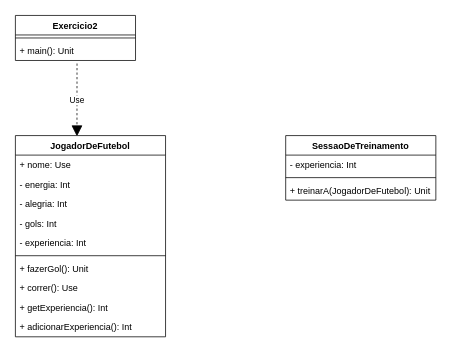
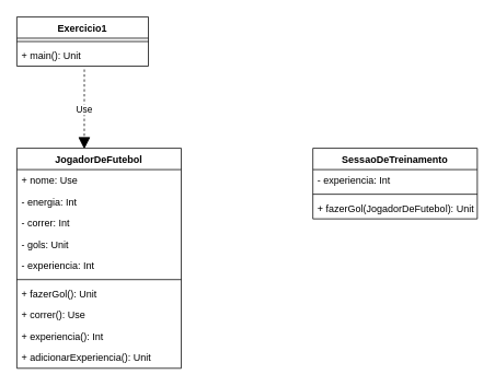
  <mxCell id="0" />
  <mxCell id="1" parent="0" />
  <mxCell id="2" value="Use" style="endArrow=block;endSize=12;dashed=1;html=1;exitX=0.513;exitY=1.154;exitDx=0;exitDy=0;entryX=0.41;entryY=0.004;entryDx=0;entryDy=0;entryPerimeter=0;exitPerimeter=0;" parent="1" source="16" target="3" edge="1"><mxGeometry width="160" relative="1" as="geometry"><mxPoint x="310" y="220" as="sourcePoint" /><mxPoint x="210" y="90" as="targetPoint" /></mxGeometry></mxCell>
  <mxCell id="3" value="JogadorDeFutebol" style="swimlane;fontStyle=1;align=center;verticalAlign=top;childLayout=stackLayout;horizontal=1;startSize=26;horizontalStack=0;resizeParent=1;resizeParentMax=0;resizeLast=0;collapsible=1;marginBottom=0;" parent="1" vertex="1"><mxGeometry x="20" y="180" width="200" height="268" as="geometry" /></mxCell>
  <mxCell id="4" value="+ nome: Use" style="text;strokeColor=none;fillColor=none;align=left;verticalAlign=top;spacingLeft=4;spacingRight=4;overflow=hidden;rotatable=0;points=[[0,0.5],[1,0.5]];portConstraint=eastwest;" parent="3" vertex="1"><mxGeometry y="26" width="200" height="26" as="geometry" /></mxCell>
  <mxCell id="5" value="- energia: Int" style="text;strokeColor=none;fillColor=none;align=left;verticalAlign=top;spacingLeft=4;spacingRight=4;overflow=hidden;rotatable=0;points=[[0,0.5],[1,0.5]];portConstraint=eastwest;" parent="3" vertex="1"><mxGeometry y="52" width="200" height="26" as="geometry" /></mxCell>
- <mxCell id="6" value="- alegria: Int" style="text;strokeColor=none;fillColor=none;align=left;verticalAlign=top;spacingLeft=4;spacingRight=4;overflow=hidden;rotatable=0;points=[[0,0.5],[1,0.5]];portConstraint=eastwest;" parent="3" vertex="1"><mxGeometry y="78" width="200" height="26" as="geometry" /></mxCell>
- <mxCell id="7" value="- gols: Int" style="text;strokeColor=none;fillColor=none;align=left;verticalAlign=top;spacingLeft=4;spacingRight=4;overflow=hidden;rotatable=0;points=[[0,0.5],[1,0.5]];portConstraint=eastwest;" parent="3" vertex="1"><mxGeometry y="104" width="200" height="26" as="geometry" /></mxCell>
+ <mxCell id="6" value="- correr: Int" style="text;strokeColor=none;fillColor=none;align=left;verticalAlign=top;spacingLeft=4;spacingRight=4;overflow=hidden;rotatable=0;points=[[0,0.5],[1,0.5]];portConstraint=eastwest;" parent="3" vertex="1"><mxGeometry y="78" width="200" height="26" as="geometry" /></mxCell>
+ <mxCell id="7" value="- gols: Unit" style="text;strokeColor=none;fillColor=none;align=left;verticalAlign=top;spacingLeft=4;spacingRight=4;overflow=hidden;rotatable=0;points=[[0,0.5],[1,0.5]];portConstraint=eastwest;" parent="3" vertex="1"><mxGeometry y="104" width="200" height="26" as="geometry" /></mxCell>
  <mxCell id="8" value="- experiencia: Int" style="text;strokeColor=none;fillColor=none;align=left;verticalAlign=top;spacingLeft=4;spacingRight=4;overflow=hidden;rotatable=0;points=[[0,0.5],[1,0.5]];portConstraint=eastwest;" parent="3" vertex="1"><mxGeometry y="130" width="200" height="26" as="geometry" /></mxCell>
  <mxCell id="9" value="" style="line;strokeWidth=1;fillColor=none;align=left;verticalAlign=middle;spacingTop=-1;spacingLeft=3;spacingRight=3;rotatable=0;labelPosition=right;points=[];portConstraint=eastwest;" parent="3" vertex="1"><mxGeometry y="156" width="200" height="8" as="geometry" /></mxCell>
  <mxCell id="10" value="+ fazerGol(): Unit" style="text;strokeColor=none;fillColor=none;align=left;verticalAlign=top;spacingLeft=4;spacingRight=4;overflow=hidden;rotatable=0;points=[[0,0.5],[1,0.5]];portConstraint=eastwest;" parent="3" vertex="1"><mxGeometry y="164" width="200" height="26" as="geometry" /></mxCell>
  <mxCell id="11" value="+ correr(): Use" style="text;strokeColor=none;fillColor=none;align=left;verticalAlign=top;spacingLeft=4;spacingRight=4;overflow=hidden;rotatable=0;points=[[0,0.5],[1,0.5]];portConstraint=eastwest;" parent="3" vertex="1"><mxGeometry y="190" width="200" height="26" as="geometry" /></mxCell>
- <mxCell id="12" value="+ getExperiencia(): Int" style="text;strokeColor=none;fillColor=none;align=left;verticalAlign=top;spacingLeft=4;spacingRight=4;overflow=hidden;rotatable=0;points=[[0,0.5],[1,0.5]];portConstraint=eastwest;" parent="3" vertex="1"><mxGeometry y="216" width="200" height="26" as="geometry" /></mxCell>
- <mxCell id="13" value="+ adicionarExperiencia(): Int" style="text;strokeColor=none;fillColor=none;align=left;verticalAlign=top;spacingLeft=4;spacingRight=4;overflow=hidden;rotatable=0;points=[[0,0.5],[1,0.5]];portConstraint=eastwest;" parent="3" vertex="1"><mxGeometry y="242" width="200" height="26" as="geometry" /></mxCell>
- <mxCell id="14" value="Exercicio2" style="swimlane;fontStyle=1;align=center;verticalAlign=top;childLayout=stackLayout;horizontal=1;startSize=26;horizontalStack=0;resizeParent=1;resizeParentMax=0;resizeLast=0;collapsible=1;marginBottom=0;" parent="1" vertex="1"><mxGeometry x="20" y="20" width="160" height="60" as="geometry" /></mxCell>
+ <mxCell id="12" value="+ experiencia(): Int" style="text;strokeColor=none;fillColor=none;align=left;verticalAlign=top;spacingLeft=4;spacingRight=4;overflow=hidden;rotatable=0;points=[[0,0.5],[1,0.5]];portConstraint=eastwest;" parent="3" vertex="1"><mxGeometry y="216" width="200" height="26" as="geometry" /></mxCell>
+ <mxCell id="13" value="+ adicionarExperiencia(): Unit" style="text;strokeColor=none;fillColor=none;align=left;verticalAlign=top;spacingLeft=4;spacingRight=4;overflow=hidden;rotatable=0;points=[[0,0.5],[1,0.5]];portConstraint=eastwest;" parent="3" vertex="1"><mxGeometry y="242" width="200" height="26" as="geometry" /></mxCell>
+ <mxCell id="14" value="Exercicio1" style="swimlane;fontStyle=1;align=center;verticalAlign=top;childLayout=stackLayout;horizontal=1;startSize=26;horizontalStack=0;resizeParent=1;resizeParentMax=0;resizeLast=0;collapsible=1;marginBottom=0;" parent="1" vertex="1"><mxGeometry x="20" y="20" width="160" height="60" as="geometry" /></mxCell>
  <mxCell id="15" value="" style="line;strokeWidth=1;fillColor=none;align=left;verticalAlign=middle;spacingTop=-1;spacingLeft=3;spacingRight=3;rotatable=0;labelPosition=right;points=[];portConstraint=eastwest;" parent="14" vertex="1"><mxGeometry y="26" width="160" height="8" as="geometry" /></mxCell>
  <mxCell id="16" value="+ main(): Unit" style="text;strokeColor=none;fillColor=none;align=left;verticalAlign=top;spacingLeft=4;spacingRight=4;overflow=hidden;rotatable=0;points=[[0,0.5],[1,0.5]];portConstraint=eastwest;" parent="14" vertex="1"><mxGeometry y="34" width="160" height="26" as="geometry" /></mxCell>
  <mxCell id="17" value="SessaoDeTreinamento" style="swimlane;fontStyle=1;childLayout=stackLayout;horizontal=1;startSize=26;fillColor=none;horizontalStack=0;resizeParent=1;resizeParentMax=0;resizeLast=0;collapsible=1;marginBottom=0;" parent="1" vertex="1"><mxGeometry x="380" y="180" width="200" height="86" as="geometry" /></mxCell>
  <mxCell id="18" value="- experiencia: Int" style="text;strokeColor=none;fillColor=none;align=left;verticalAlign=top;spacingLeft=4;spacingRight=4;overflow=hidden;rotatable=0;points=[[0,0.5],[1,0.5]];portConstraint=eastwest;" parent="17" vertex="1"><mxGeometry y="26" width="200" height="26" as="geometry" /></mxCell>
  <mxCell id="19" value="" style="line;strokeWidth=1;fillColor=none;align=left;verticalAlign=middle;spacingTop=-1;spacingLeft=3;spacingRight=3;rotatable=0;labelPosition=right;points=[];portConstraint=eastwest;" parent="17" vertex="1"><mxGeometry y="52" width="200" height="8" as="geometry" /></mxCell>
- <mxCell id="20" value="+ treinarA(JogadorDeFutebol): Unit" style="text;strokeColor=none;fillColor=none;align=left;verticalAlign=top;spacingLeft=4;spacingRight=4;overflow=hidden;rotatable=0;points=[[0,0.5],[1,0.5]];portConstraint=eastwest;" parent="17" vertex="1"><mxGeometry y="60" width="200" height="26" as="geometry" /></mxCell>
+ <mxCell id="20" value="+ fazerGol(JogadorDeFutebol): Unit" style="text;strokeColor=none;fillColor=none;align=left;verticalAlign=top;spacingLeft=4;spacingRight=4;overflow=hidden;rotatable=0;points=[[0,0.5],[1,0.5]];portConstraint=eastwest;" parent="17" vertex="1"><mxGeometry y="60" width="200" height="26" as="geometry" /></mxCell>
